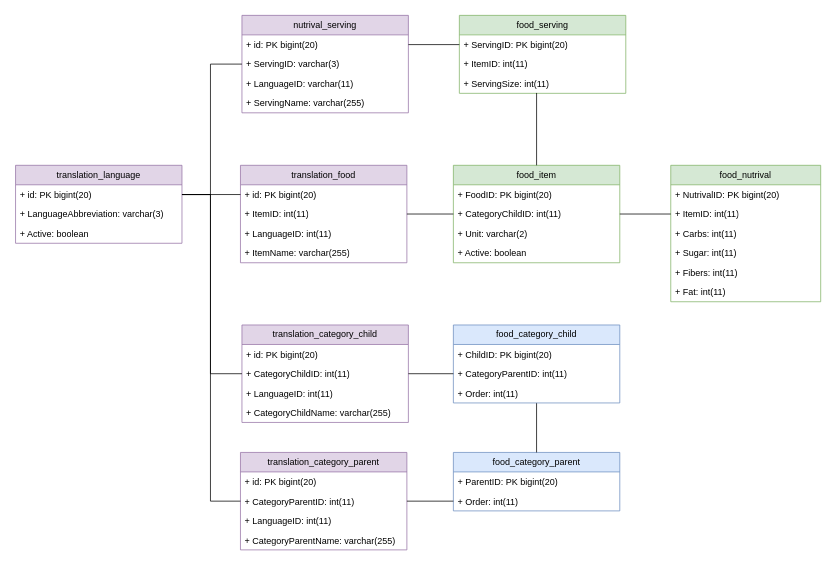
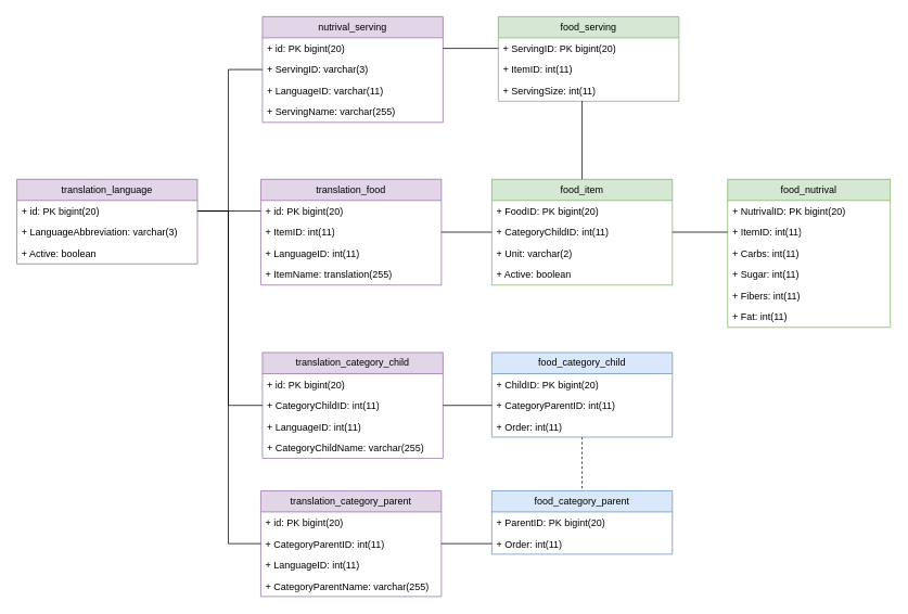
  <mxCell id="0" />
  <mxCell id="1" parent="0" />
  <mxCell id="2" value="food_category_parent" style="swimlane;fontStyle=0;childLayout=stackLayout;horizontal=1;startSize=26;fillColor=#dae8fc;horizontalStack=0;resizeParent=1;resizeParentMax=0;resizeLast=0;collapsible=1;marginBottom=0;whiteSpace=wrap;html=1;strokeColor=#6c8ebf;" parent="1" vertex="1"><mxGeometry x="604" y="603" width="222" height="78" as="geometry" /></mxCell>
  <mxCell id="3" value="+ ParentID: PK bigint(20)" style="text;strokeColor=none;fillColor=none;align=left;verticalAlign=top;spacingLeft=4;spacingRight=4;overflow=hidden;rotatable=0;points=[[0,0.5],[1,0.5]];portConstraint=eastwest;whiteSpace=wrap;html=1;" parent="2" vertex="1"><mxGeometry y="26" width="222" height="26" as="geometry" /></mxCell>
  <mxCell id="4" value="+ Order: int(11)" style="text;strokeColor=none;fillColor=none;align=left;verticalAlign=top;spacingLeft=4;spacingRight=4;overflow=hidden;rotatable=0;points=[[0,0.5],[1,0.5]];portConstraint=eastwest;whiteSpace=wrap;html=1;" parent="2" vertex="1"><mxGeometry y="52" width="222" height="26" as="geometry" /></mxCell>
- <mxCell id="5" style="edgeStyle=orthogonalEdgeStyle;rounded=0;orthogonalLoop=1;jettySize=auto;html=1;entryX=0.5;entryY=0;entryDx=0;entryDy=0;endArrow=none;endFill=0;" parent="1" source="6" target="2" edge="1"><mxGeometry relative="1" as="geometry" /></mxCell>
+ <mxCell id="5" style="edgeStyle=orthogonalEdgeStyle;rounded=0;orthogonalLoop=1;jettySize=auto;html=1;entryX=0.5;entryY=0;entryDx=0;entryDy=0;endArrow=none;endFill=0;dashed=1;" parent="1" source="6" target="2" edge="1"><mxGeometry relative="1" as="geometry" /></mxCell>
  <mxCell id="6" value="food_category_child" style="swimlane;fontStyle=0;childLayout=stackLayout;horizontal=1;startSize=26;fillColor=#dae8fc;horizontalStack=0;resizeParent=1;resizeParentMax=0;resizeLast=0;collapsible=1;marginBottom=0;whiteSpace=wrap;html=1;strokeColor=#6c8ebf;" parent="1" vertex="1"><mxGeometry x="604" y="433" width="222" height="104" as="geometry" /></mxCell>
  <mxCell id="7" value="+ ChildID: PK bigint(20)" style="text;strokeColor=none;fillColor=none;align=left;verticalAlign=top;spacingLeft=4;spacingRight=4;overflow=hidden;rotatable=0;points=[[0,0.5],[1,0.5]];portConstraint=eastwest;whiteSpace=wrap;html=1;" parent="6" vertex="1"><mxGeometry y="26" width="222" height="26" as="geometry" /></mxCell>
  <mxCell id="8" value="+ CategoryParentID: int(11)" style="text;strokeColor=none;fillColor=none;align=left;verticalAlign=top;spacingLeft=4;spacingRight=4;overflow=hidden;rotatable=0;points=[[0,0.5],[1,0.5]];portConstraint=eastwest;whiteSpace=wrap;html=1;" parent="6" vertex="1"><mxGeometry y="52" width="222" height="26" as="geometry" /></mxCell>
  <mxCell id="9" value="+ Order: int(11)" style="text;strokeColor=none;fillColor=none;align=left;verticalAlign=top;spacingLeft=4;spacingRight=4;overflow=hidden;rotatable=0;points=[[0,0.5],[1,0.5]];portConstraint=eastwest;whiteSpace=wrap;html=1;" parent="6" vertex="1"><mxGeometry y="78" width="222" height="26" as="geometry" /></mxCell>
  <mxCell id="10" value="food_item" style="swimlane;fontStyle=0;childLayout=stackLayout;horizontal=1;startSize=26;fillColor=#d5e8d4;horizontalStack=0;resizeParent=1;resizeParentMax=0;resizeLast=0;collapsible=1;marginBottom=0;whiteSpace=wrap;html=1;strokeColor=#82b366;" parent="1" vertex="1"><mxGeometry x="604" y="220" width="222" height="130" as="geometry" /></mxCell>
  <mxCell id="11" value="+ FoodID: PK bigint(20)" style="text;strokeColor=none;fillColor=none;align=left;verticalAlign=top;spacingLeft=4;spacingRight=4;overflow=hidden;rotatable=0;points=[[0,0.5],[1,0.5]];portConstraint=eastwest;whiteSpace=wrap;html=1;" parent="10" vertex="1"><mxGeometry y="26" width="222" height="26" as="geometry" /></mxCell>
  <mxCell id="12" value="+ CategoryChildID: int(11)" style="text;strokeColor=none;fillColor=none;align=left;verticalAlign=top;spacingLeft=4;spacingRight=4;overflow=hidden;rotatable=0;points=[[0,0.5],[1,0.5]];portConstraint=eastwest;whiteSpace=wrap;html=1;" parent="10" vertex="1"><mxGeometry y="52" width="222" height="26" as="geometry" /></mxCell>
  <mxCell id="13" value="+ Unit: varchar(2)" style="text;strokeColor=none;fillColor=none;align=left;verticalAlign=top;spacingLeft=4;spacingRight=4;overflow=hidden;rotatable=0;points=[[0,0.5],[1,0.5]];portConstraint=eastwest;whiteSpace=wrap;html=1;" parent="10" vertex="1"><mxGeometry y="78" width="222" height="26" as="geometry" /></mxCell>
  <mxCell id="14" value="+ Active: boolean" style="text;strokeColor=none;fillColor=none;align=left;verticalAlign=top;spacingLeft=4;spacingRight=4;overflow=hidden;rotatable=0;points=[[0,0.5],[1,0.5]];portConstraint=eastwest;whiteSpace=wrap;html=1;" parent="10" vertex="1"><mxGeometry y="104" width="222" height="26" as="geometry" /></mxCell>
  <mxCell id="15" value="food_nutrival" style="swimlane;fontStyle=0;childLayout=stackLayout;horizontal=1;startSize=26;fillColor=#d5e8d4;horizontalStack=0;resizeParent=1;resizeParentMax=0;resizeLast=0;collapsible=1;marginBottom=0;whiteSpace=wrap;html=1;strokeColor=#82b366;" parent="1" vertex="1"><mxGeometry x="894" y="220" width="200" height="182" as="geometry" /></mxCell>
  <mxCell id="16" value="+ NutrivalID: PK bigint(20)" style="text;strokeColor=none;fillColor=none;align=left;verticalAlign=top;spacingLeft=4;spacingRight=4;overflow=hidden;rotatable=0;points=[[0,0.5],[1,0.5]];portConstraint=eastwest;whiteSpace=wrap;html=1;" parent="15" vertex="1"><mxGeometry y="26" width="200" height="26" as="geometry" /></mxCell>
  <mxCell id="17" value="+ ItemID: int(11)" style="text;strokeColor=none;fillColor=none;align=left;verticalAlign=top;spacingLeft=4;spacingRight=4;overflow=hidden;rotatable=0;points=[[0,0.5],[1,0.5]];portConstraint=eastwest;whiteSpace=wrap;html=1;" parent="15" vertex="1"><mxGeometry y="52" width="200" height="26" as="geometry" /></mxCell>
  <mxCell id="18" value="+ Carbs: int(11)" style="text;strokeColor=none;fillColor=none;align=left;verticalAlign=top;spacingLeft=4;spacingRight=4;overflow=hidden;rotatable=0;points=[[0,0.5],[1,0.5]];portConstraint=eastwest;whiteSpace=wrap;html=1;" parent="15" vertex="1"><mxGeometry y="78" width="200" height="26" as="geometry" /></mxCell>
  <mxCell id="19" value="+ Sugar: int(11)" style="text;strokeColor=none;fillColor=none;align=left;verticalAlign=top;spacingLeft=4;spacingRight=4;overflow=hidden;rotatable=0;points=[[0,0.5],[1,0.5]];portConstraint=eastwest;whiteSpace=wrap;html=1;" parent="15" vertex="1"><mxGeometry y="104" width="200" height="26" as="geometry" /></mxCell>
  <mxCell id="20" value="+ Fibers: int(11)" style="text;strokeColor=none;fillColor=none;align=left;verticalAlign=top;spacingLeft=4;spacingRight=4;overflow=hidden;rotatable=0;points=[[0,0.5],[1,0.5]];portConstraint=eastwest;whiteSpace=wrap;html=1;" parent="15" vertex="1"><mxGeometry y="130" width="200" height="26" as="geometry" /></mxCell>
  <mxCell id="21" value="+ Fat: int(11)" style="text;strokeColor=none;fillColor=none;align=left;verticalAlign=top;spacingLeft=4;spacingRight=4;overflow=hidden;rotatable=0;points=[[0,0.5],[1,0.5]];portConstraint=eastwest;whiteSpace=wrap;html=1;" parent="15" vertex="1"><mxGeometry y="156" width="200" height="26" as="geometry" /></mxCell>
  <mxCell id="22" value="food_serving" style="swimlane;fontStyle=0;childLayout=stackLayout;horizontal=1;startSize=26;fillColor=#d5e8d4;horizontalStack=0;resizeParent=1;resizeParentMax=0;resizeLast=0;collapsible=1;marginBottom=0;whiteSpace=wrap;html=1;strokeColor=#82b366;" parent="1" vertex="1"><mxGeometry x="612" y="20" width="222" height="104" as="geometry" /></mxCell>
  <mxCell id="23" value="+ ServingID: PK bigint(20)" style="text;strokeColor=none;fillColor=none;align=left;verticalAlign=top;spacingLeft=4;spacingRight=4;overflow=hidden;rotatable=0;points=[[0,0.5],[1,0.5]];portConstraint=eastwest;whiteSpace=wrap;html=1;" parent="22" vertex="1"><mxGeometry y="26" width="222" height="26" as="geometry" /></mxCell>
  <mxCell id="24" value="+ ItemID: int(11)" style="text;strokeColor=none;fillColor=none;align=left;verticalAlign=top;spacingLeft=4;spacingRight=4;overflow=hidden;rotatable=0;points=[[0,0.5],[1,0.5]];portConstraint=eastwest;whiteSpace=wrap;html=1;" parent="22" vertex="1"><mxGeometry y="52" width="222" height="26" as="geometry" /></mxCell>
  <mxCell id="25" value="+ ServingSize: int(11)" style="text;strokeColor=none;fillColor=none;align=left;verticalAlign=top;spacingLeft=4;spacingRight=4;overflow=hidden;rotatable=0;points=[[0,0.5],[1,0.5]];portConstraint=eastwest;whiteSpace=wrap;html=1;" parent="22" vertex="1"><mxGeometry y="78" width="222" height="26" as="geometry" /></mxCell>
  <mxCell id="26" value="nutrival_serving" style="swimlane;fontStyle=0;childLayout=stackLayout;horizontal=1;startSize=26;fillColor=#e1d5e7;horizontalStack=0;resizeParent=1;resizeParentMax=0;resizeLast=0;collapsible=1;marginBottom=0;whiteSpace=wrap;html=1;strokeColor=#9673a6;" parent="1" vertex="1"><mxGeometry x="322" y="20" width="222" height="130" as="geometry" /></mxCell>
  <mxCell id="27" value="+ id: PK bigint(20)" style="text;strokeColor=none;fillColor=none;align=left;verticalAlign=top;spacingLeft=4;spacingRight=4;overflow=hidden;rotatable=0;points=[[0,0.5],[1,0.5]];portConstraint=eastwest;whiteSpace=wrap;html=1;" parent="26" vertex="1"><mxGeometry y="26" width="222" height="26" as="geometry" /></mxCell>
  <mxCell id="28" value="+ ServingID: varchar(3)" style="text;strokeColor=none;fillColor=none;align=left;verticalAlign=top;spacingLeft=4;spacingRight=4;overflow=hidden;rotatable=0;points=[[0,0.5],[1,0.5]];portConstraint=eastwest;whiteSpace=wrap;html=1;" parent="26" vertex="1"><mxGeometry y="52" width="222" height="26" as="geometry" /></mxCell>
  <mxCell id="29" value="+ LanguageID: varchar(11)" style="text;strokeColor=none;fillColor=none;align=left;verticalAlign=top;spacingLeft=4;spacingRight=4;overflow=hidden;rotatable=0;points=[[0,0.5],[1,0.5]];portConstraint=eastwest;whiteSpace=wrap;html=1;" parent="26" vertex="1"><mxGeometry y="78" width="222" height="26" as="geometry" /></mxCell>
  <mxCell id="30" value="+ ServingName: varchar(255)" style="text;strokeColor=none;fillColor=none;align=left;verticalAlign=top;spacingLeft=4;spacingRight=4;overflow=hidden;rotatable=0;points=[[0,0.5],[1,0.5]];portConstraint=eastwest;whiteSpace=wrap;html=1;" parent="26" vertex="1"><mxGeometry y="104" width="222" height="26" as="geometry" /></mxCell>
  <mxCell id="31" value="translation_food" style="swimlane;fontStyle=0;childLayout=stackLayout;horizontal=1;startSize=26;fillColor=#e1d5e7;horizontalStack=0;resizeParent=1;resizeParentMax=0;resizeLast=0;collapsible=1;marginBottom=0;whiteSpace=wrap;html=1;strokeColor=#9673a6;" parent="1" vertex="1"><mxGeometry x="320" y="220" width="222" height="130" as="geometry" /></mxCell>
  <mxCell id="32" value="+ id: PK bigint(20)" style="text;strokeColor=none;fillColor=none;align=left;verticalAlign=top;spacingLeft=4;spacingRight=4;overflow=hidden;rotatable=0;points=[[0,0.5],[1,0.5]];portConstraint=eastwest;whiteSpace=wrap;html=1;" parent="31" vertex="1"><mxGeometry y="26" width="222" height="26" as="geometry" /></mxCell>
  <mxCell id="33" value="+ ItemID: int(11)" style="text;strokeColor=none;fillColor=none;align=left;verticalAlign=top;spacingLeft=4;spacingRight=4;overflow=hidden;rotatable=0;points=[[0,0.5],[1,0.5]];portConstraint=eastwest;whiteSpace=wrap;html=1;" parent="31" vertex="1"><mxGeometry y="52" width="222" height="26" as="geometry" /></mxCell>
  <mxCell id="34" value="+ LanguageID: int(11)" style="text;strokeColor=none;fillColor=none;align=left;verticalAlign=top;spacingLeft=4;spacingRight=4;overflow=hidden;rotatable=0;points=[[0,0.5],[1,0.5]];portConstraint=eastwest;whiteSpace=wrap;html=1;" parent="31" vertex="1"><mxGeometry y="78" width="222" height="26" as="geometry" /></mxCell>
- <mxCell id="35" value="+ ItemName: varchar(255)" style="text;strokeColor=none;fillColor=none;align=left;verticalAlign=top;spacingLeft=4;spacingRight=4;overflow=hidden;rotatable=0;points=[[0,0.5],[1,0.5]];portConstraint=eastwest;whiteSpace=wrap;html=1;" parent="31" vertex="1"><mxGeometry y="104" width="222" height="26" as="geometry" /></mxCell>
+ <mxCell id="35" value="+ ItemName: translation(255)" style="text;strokeColor=none;fillColor=none;align=left;verticalAlign=top;spacingLeft=4;spacingRight=4;overflow=hidden;rotatable=0;points=[[0,0.5],[1,0.5]];portConstraint=eastwest;whiteSpace=wrap;html=1;" parent="31" vertex="1"><mxGeometry y="104" width="222" height="26" as="geometry" /></mxCell>
  <mxCell id="36" value="translation_category_child" style="swimlane;fontStyle=0;childLayout=stackLayout;horizontal=1;startSize=26;fillColor=#e1d5e7;horizontalStack=0;resizeParent=1;resizeParentMax=0;resizeLast=0;collapsible=1;marginBottom=0;whiteSpace=wrap;html=1;strokeColor=#9673a6;" parent="1" vertex="1"><mxGeometry x="322" y="433" width="222" height="130" as="geometry" /></mxCell>
  <mxCell id="37" value="+ id: PK bigint(20)" style="text;strokeColor=none;fillColor=none;align=left;verticalAlign=top;spacingLeft=4;spacingRight=4;overflow=hidden;rotatable=0;points=[[0,0.5],[1,0.5]];portConstraint=eastwest;whiteSpace=wrap;html=1;" parent="36" vertex="1"><mxGeometry y="26" width="222" height="26" as="geometry" /></mxCell>
  <mxCell id="38" value="+ CategoryChildID: int(11)" style="text;strokeColor=none;fillColor=none;align=left;verticalAlign=top;spacingLeft=4;spacingRight=4;overflow=hidden;rotatable=0;points=[[0,0.5],[1,0.5]];portConstraint=eastwest;whiteSpace=wrap;html=1;" parent="36" vertex="1"><mxGeometry y="52" width="222" height="26" as="geometry" /></mxCell>
  <mxCell id="39" value="+ LanguageID: int(11)" style="text;strokeColor=none;fillColor=none;align=left;verticalAlign=top;spacingLeft=4;spacingRight=4;overflow=hidden;rotatable=0;points=[[0,0.5],[1,0.5]];portConstraint=eastwest;whiteSpace=wrap;html=1;" parent="36" vertex="1"><mxGeometry y="78" width="222" height="26" as="geometry" /></mxCell>
  <mxCell id="40" value="+ CategoryChildName: varchar(255)" style="text;strokeColor=none;fillColor=none;align=left;verticalAlign=top;spacingLeft=4;spacingRight=4;overflow=hidden;rotatable=0;points=[[0,0.5],[1,0.5]];portConstraint=eastwest;whiteSpace=wrap;html=1;" parent="36" vertex="1"><mxGeometry y="104" width="222" height="26" as="geometry" /></mxCell>
  <mxCell id="41" value="translation_category_parent" style="swimlane;fontStyle=0;childLayout=stackLayout;horizontal=1;startSize=26;fillColor=#e1d5e7;horizontalStack=0;resizeParent=1;resizeParentMax=0;resizeLast=0;collapsible=1;marginBottom=0;whiteSpace=wrap;html=1;strokeColor=#9673a6;" parent="1" vertex="1"><mxGeometry x="320" y="603" width="222" height="130" as="geometry" /></mxCell>
  <mxCell id="42" value="+ id: PK bigint(20)" style="text;strokeColor=none;fillColor=none;align=left;verticalAlign=top;spacingLeft=4;spacingRight=4;overflow=hidden;rotatable=0;points=[[0,0.5],[1,0.5]];portConstraint=eastwest;whiteSpace=wrap;html=1;" parent="41" vertex="1"><mxGeometry y="26" width="222" height="26" as="geometry" /></mxCell>
  <mxCell id="43" value="+ CategoryParentID: int(11)" style="text;strokeColor=none;fillColor=none;align=left;verticalAlign=top;spacingLeft=4;spacingRight=4;overflow=hidden;rotatable=0;points=[[0,0.5],[1,0.5]];portConstraint=eastwest;whiteSpace=wrap;html=1;" parent="41" vertex="1"><mxGeometry y="52" width="222" height="26" as="geometry" /></mxCell>
  <mxCell id="44" value="+ LanguageID: int(11)" style="text;strokeColor=none;fillColor=none;align=left;verticalAlign=top;spacingLeft=4;spacingRight=4;overflow=hidden;rotatable=0;points=[[0,0.5],[1,0.5]];portConstraint=eastwest;whiteSpace=wrap;html=1;" parent="41" vertex="1"><mxGeometry y="78" width="222" height="26" as="geometry" /></mxCell>
  <mxCell id="45" value="+ CategoryParentName: varchar(255)" style="text;strokeColor=none;fillColor=none;align=left;verticalAlign=top;spacingLeft=4;spacingRight=4;overflow=hidden;rotatable=0;points=[[0,0.5],[1,0.5]];portConstraint=eastwest;whiteSpace=wrap;html=1;" parent="41" vertex="1"><mxGeometry y="104" width="222" height="26" as="geometry" /></mxCell>
  <mxCell id="46" style="edgeStyle=orthogonalEdgeStyle;rounded=0;orthogonalLoop=1;jettySize=auto;html=1;entryX=0;entryY=0.5;entryDx=0;entryDy=0;endArrow=none;endFill=0;" parent="1" source="33" target="12" edge="1"><mxGeometry relative="1" as="geometry" /></mxCell>
  <mxCell id="47" style="edgeStyle=orthogonalEdgeStyle;rounded=0;orthogonalLoop=1;jettySize=auto;html=1;entryX=1;entryY=0.5;entryDx=0;entryDy=0;endArrow=none;endFill=0;" parent="1" source="23" target="27" edge="1"><mxGeometry relative="1" as="geometry" /></mxCell>
  <mxCell id="48" style="edgeStyle=orthogonalEdgeStyle;rounded=0;orthogonalLoop=1;jettySize=auto;html=1;entryX=1;entryY=0.5;entryDx=0;entryDy=0;endArrow=none;endFill=0;" parent="1" source="17" target="12" edge="1"><mxGeometry relative="1" as="geometry" /></mxCell>
  <mxCell id="49" style="edgeStyle=orthogonalEdgeStyle;rounded=0;orthogonalLoop=1;jettySize=auto;html=1;entryX=1;entryY=0.5;entryDx=0;entryDy=0;endArrow=none;endFill=0;" parent="1" source="8" target="38" edge="1"><mxGeometry relative="1" as="geometry" /></mxCell>
  <mxCell id="50" style="edgeStyle=orthogonalEdgeStyle;rounded=0;orthogonalLoop=1;jettySize=auto;html=1;entryX=1;entryY=0.5;entryDx=0;entryDy=0;endArrow=none;endFill=0;" parent="1" source="4" target="43" edge="1"><mxGeometry relative="1" as="geometry" /></mxCell>
  <mxCell id="51" value="translation_language" style="swimlane;fontStyle=0;childLayout=stackLayout;horizontal=1;startSize=26;fillColor=#e1d5e7;horizontalStack=0;resizeParent=1;resizeParentMax=0;resizeLast=0;collapsible=1;marginBottom=0;whiteSpace=wrap;html=1;strokeColor=#9673a6;" parent="1" vertex="1"><mxGeometry x="20" y="220" width="222" height="104" as="geometry" /></mxCell>
  <mxCell id="52" value="+ id: PK bigint(20)" style="text;strokeColor=none;fillColor=none;align=left;verticalAlign=top;spacingLeft=4;spacingRight=4;overflow=hidden;rotatable=0;points=[[0,0.5],[1,0.5]];portConstraint=eastwest;whiteSpace=wrap;html=1;" parent="51" vertex="1"><mxGeometry y="26" width="222" height="26" as="geometry" /></mxCell>
  <mxCell id="53" value="+ LanguageAbbreviation: varchar(3)" style="text;strokeColor=none;fillColor=none;align=left;verticalAlign=top;spacingLeft=4;spacingRight=4;overflow=hidden;rotatable=0;points=[[0,0.5],[1,0.5]];portConstraint=eastwest;whiteSpace=wrap;html=1;" parent="51" vertex="1"><mxGeometry y="52" width="222" height="26" as="geometry" /></mxCell>
  <mxCell id="54" value="+ Active: boolean" style="text;strokeColor=none;fillColor=none;align=left;verticalAlign=top;spacingLeft=4;spacingRight=4;overflow=hidden;rotatable=0;points=[[0,0.5],[1,0.5]];portConstraint=eastwest;whiteSpace=wrap;html=1;" vertex="1" parent="51"><mxGeometry y="78" width="222" height="26" as="geometry" /></mxCell>
  <mxCell id="55" style="edgeStyle=orthogonalEdgeStyle;rounded=0;orthogonalLoop=1;jettySize=auto;html=1;entryX=1;entryY=0.5;entryDx=0;entryDy=0;endArrow=none;endFill=0;" parent="1" source="32" target="52" edge="1"><mxGeometry relative="1" as="geometry" /></mxCell>
  <mxCell id="56" style="edgeStyle=orthogonalEdgeStyle;rounded=0;orthogonalLoop=1;jettySize=auto;html=1;entryX=1;entryY=0.5;entryDx=0;entryDy=0;endArrow=none;endFill=0;exitX=0;exitY=0.5;exitDx=0;exitDy=0;" parent="1" source="28" target="52" edge="1"><mxGeometry relative="1" as="geometry"><Array as="points"><mxPoint x="280" y="85" /><mxPoint x="280" y="259" /></Array></mxGeometry></mxCell>
  <mxCell id="57" style="edgeStyle=orthogonalEdgeStyle;rounded=0;orthogonalLoop=1;jettySize=auto;html=1;entryX=1;entryY=0.5;entryDx=0;entryDy=0;endArrow=none;endFill=0;" parent="1" source="38" target="52" edge="1"><mxGeometry relative="1" as="geometry"><Array as="points"><mxPoint x="280" y="498" /><mxPoint x="280" y="259" /></Array></mxGeometry></mxCell>
  <mxCell id="58" style="edgeStyle=orthogonalEdgeStyle;rounded=0;orthogonalLoop=1;jettySize=auto;html=1;entryX=1;entryY=0.5;entryDx=0;entryDy=0;endArrow=none;endFill=0;" parent="1" source="43" target="52" edge="1"><mxGeometry relative="1" as="geometry"><Array as="points"><mxPoint x="280" y="668" /><mxPoint x="280" y="259" /></Array></mxGeometry></mxCell>
  <mxCell id="59" style="edgeStyle=orthogonalEdgeStyle;rounded=0;orthogonalLoop=1;jettySize=auto;html=1;entryX=0.464;entryY=0.981;entryDx=0;entryDy=0;entryPerimeter=0;endArrow=none;endFill=0;" edge="1" parent="1" source="10" target="25"><mxGeometry relative="1" as="geometry" /></mxCell>
